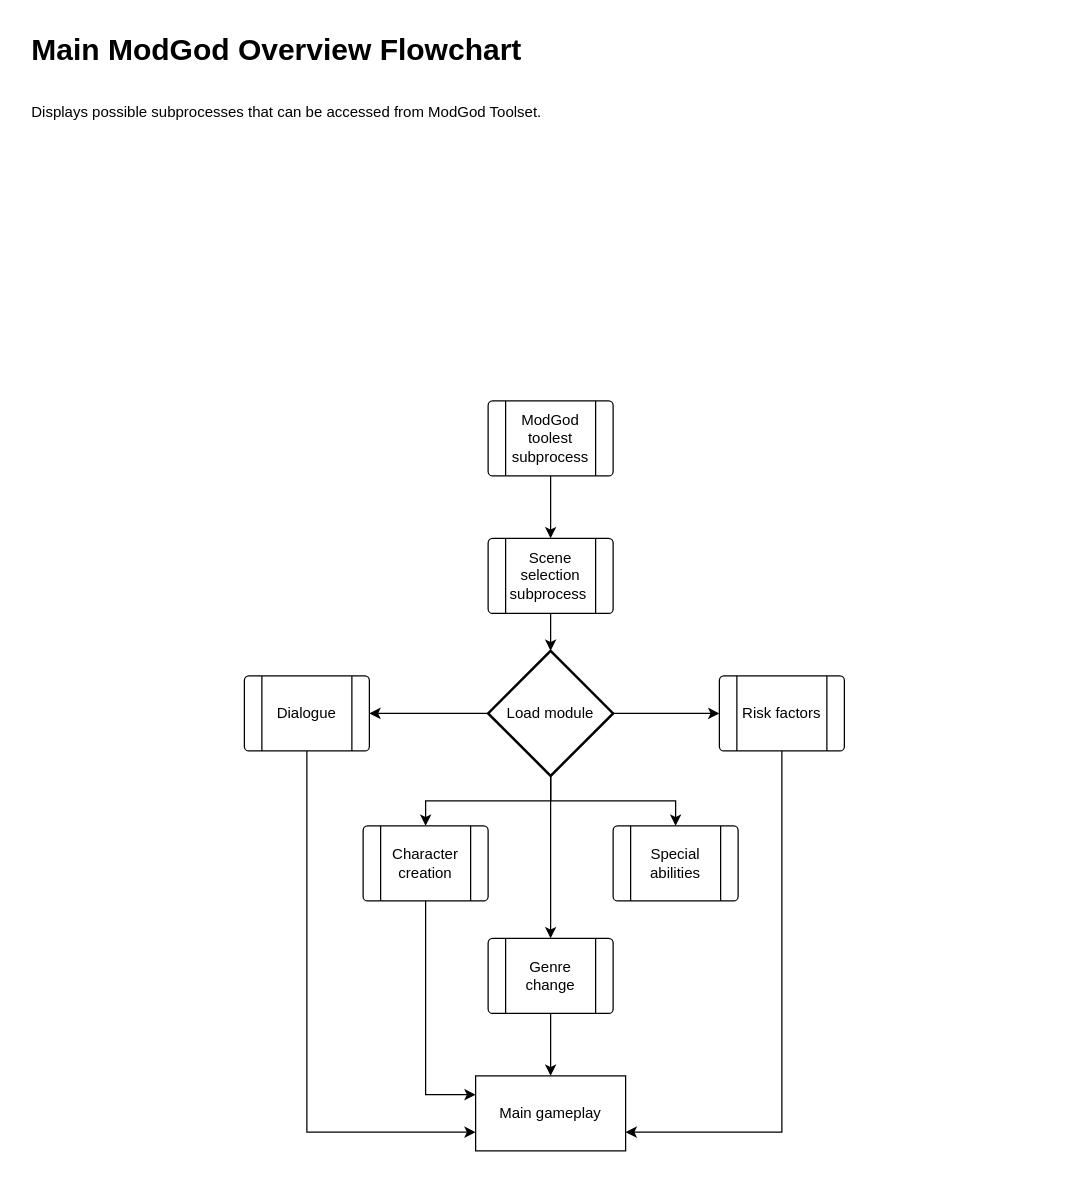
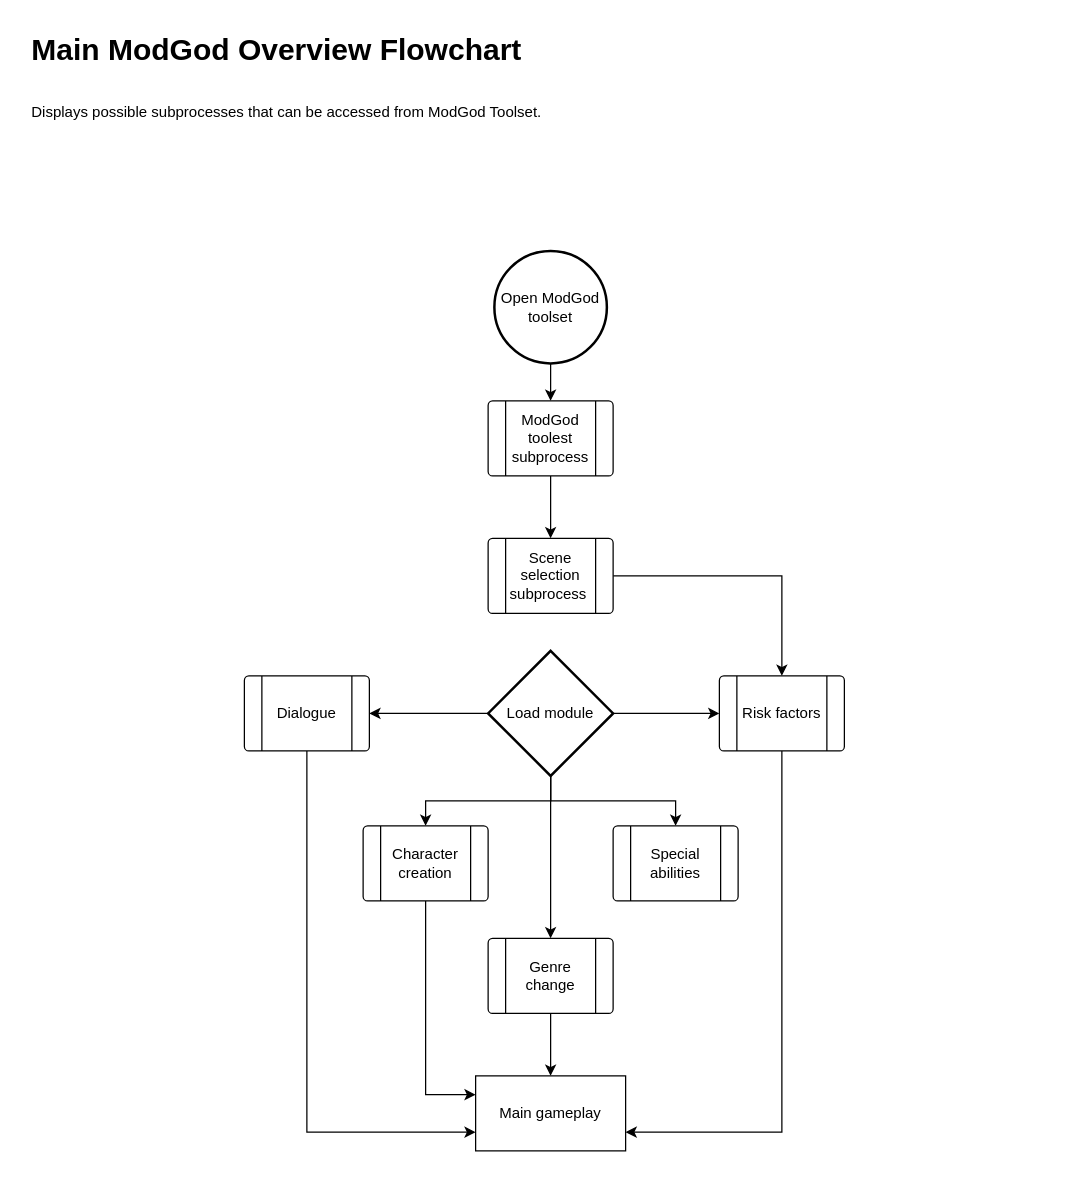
  <mxCell id="0" />
  <mxCell id="1" parent="0" />
+ <mxCell id="2" style="edgeStyle=orthogonalEdgeStyle;rounded=0;orthogonalLoop=1;jettySize=auto;html=1;entryX=0.5;entryY=0;entryDx=0;entryDy=0;" parent="1" source="3" target="5" edge="1"><mxGeometry relative="1" as="geometry" /></mxCell>
+ <mxCell id="3" value="Open ModGod toolset" style="strokeWidth=2;html=1;shape=mxgraph.flowchart.start_2;whiteSpace=wrap;" parent="1" vertex="1"><mxGeometry x="395" y="200" width="90" height="90" as="geometry" /></mxCell>
  <mxCell id="4" style="edgeStyle=orthogonalEdgeStyle;rounded=0;orthogonalLoop=1;jettySize=auto;html=1;entryX=0.5;entryY=0;entryDx=0;entryDy=0;" parent="1" source="5" target="23" edge="1"><mxGeometry relative="1" as="geometry" /></mxCell>
  <mxCell id="5" value="ModGod toolest subprocess" style="verticalLabelPosition=middle;verticalAlign=middle;html=1;shape=process;whiteSpace=wrap;rounded=1;size=0.14;arcSize=6;labelPosition=center;align=center;" parent="1" vertex="1"><mxGeometry x="390" y="320" width="100" height="60" as="geometry" /></mxCell>
  <mxCell id="6" style="edgeStyle=orthogonalEdgeStyle;rounded=0;orthogonalLoop=1;jettySize=auto;html=1;entryX=1;entryY=0.5;entryDx=0;entryDy=0;" parent="1" source="11" target="13" edge="1"><mxGeometry relative="1" as="geometry" /></mxCell>
  <mxCell id="7" style="edgeStyle=orthogonalEdgeStyle;rounded=0;orthogonalLoop=1;jettySize=auto;html=1;entryX=0.5;entryY=0;entryDx=0;entryDy=0;" parent="1" source="11" target="15" edge="1"><mxGeometry relative="1" as="geometry" /></mxCell>
  <mxCell id="8" style="edgeStyle=orthogonalEdgeStyle;rounded=0;orthogonalLoop=1;jettySize=auto;html=1;entryX=0;entryY=0.5;entryDx=0;entryDy=0;" parent="1" source="11" target="17" edge="1"><mxGeometry relative="1" as="geometry" /></mxCell>
  <mxCell id="9" style="edgeStyle=orthogonalEdgeStyle;rounded=0;orthogonalLoop=1;jettySize=auto;html=1;entryX=0.5;entryY=0;entryDx=0;entryDy=0;" parent="1" source="11" target="18" edge="1"><mxGeometry relative="1" as="geometry" /></mxCell>
  <mxCell id="10" style="edgeStyle=orthogonalEdgeStyle;rounded=0;orthogonalLoop=1;jettySize=auto;html=1;entryX=0.5;entryY=0;entryDx=0;entryDy=0;" parent="1" source="11" target="20" edge="1"><mxGeometry relative="1" as="geometry" /></mxCell>
  <mxCell id="11" value="Load module" style="strokeWidth=2;html=1;shape=mxgraph.flowchart.decision;whiteSpace=wrap;" parent="1" vertex="1"><mxGeometry x="390" y="520" width="100" height="100" as="geometry" /></mxCell>
  <mxCell id="12" style="edgeStyle=orthogonalEdgeStyle;rounded=0;orthogonalLoop=1;jettySize=auto;html=1;entryX=0;entryY=0.75;entryDx=0;entryDy=0;" parent="1" source="13" target="21" edge="1"><mxGeometry relative="1" as="geometry"><Array as="points"><mxPoint x="245" y="905" /></Array></mxGeometry></mxCell>
  <mxCell id="13" value="Dialogue" style="verticalLabelPosition=middle;verticalAlign=middle;html=1;shape=process;whiteSpace=wrap;rounded=1;size=0.14;arcSize=6;labelPosition=center;align=center;" parent="1" vertex="1"><mxGeometry x="195" y="540" width="100" height="60" as="geometry" /></mxCell>
  <mxCell id="14" style="edgeStyle=orthogonalEdgeStyle;rounded=0;orthogonalLoop=1;jettySize=auto;html=1;entryX=0;entryY=0.25;entryDx=0;entryDy=0;" parent="1" source="15" target="21" edge="1"><mxGeometry relative="1" as="geometry" /></mxCell>
  <mxCell id="15" value="Character creation" style="verticalLabelPosition=middle;verticalAlign=middle;html=1;shape=process;whiteSpace=wrap;rounded=1;size=0.14;arcSize=6;labelPosition=center;align=center;" parent="1" vertex="1"><mxGeometry x="290" y="660" width="100" height="60" as="geometry" /></mxCell>
  <mxCell id="16" style="edgeStyle=orthogonalEdgeStyle;rounded=0;orthogonalLoop=1;jettySize=auto;html=1;entryX=1;entryY=0.75;entryDx=0;entryDy=0;" parent="1" source="17" target="21" edge="1"><mxGeometry relative="1" as="geometry"><Array as="points"><mxPoint x="625" y="905" /></Array></mxGeometry></mxCell>
  <mxCell id="17" value="Risk factors" style="verticalLabelPosition=middle;verticalAlign=middle;html=1;shape=process;whiteSpace=wrap;rounded=1;size=0.14;arcSize=6;labelPosition=center;align=center;" parent="1" vertex="1"><mxGeometry x="575" y="540" width="100" height="60" as="geometry" /></mxCell>
  <mxCell id="18" value="Special abilities" style="verticalLabelPosition=middle;verticalAlign=middle;html=1;shape=process;whiteSpace=wrap;rounded=1;size=0.14;arcSize=6;labelPosition=center;align=center;" parent="1" vertex="1"><mxGeometry x="490" y="660" width="100" height="60" as="geometry" /></mxCell>
  <mxCell id="19" style="edgeStyle=orthogonalEdgeStyle;rounded=0;orthogonalLoop=1;jettySize=auto;html=1;entryX=0.5;entryY=0;entryDx=0;entryDy=0;" parent="1" source="20" target="21" edge="1"><mxGeometry relative="1" as="geometry" /></mxCell>
  <mxCell id="20" value="Genre change" style="verticalLabelPosition=middle;verticalAlign=middle;html=1;shape=process;whiteSpace=wrap;rounded=1;size=0.14;arcSize=6;labelPosition=center;align=center;" parent="1" vertex="1"><mxGeometry x="390" y="750" width="100" height="60" as="geometry" /></mxCell>
  <mxCell id="21" value="Main gameplay" style="rounded=0;whiteSpace=wrap;html=1;" parent="1" vertex="1"><mxGeometry x="380" y="860" width="120" height="60" as="geometry" /></mxCell>
- <mxCell id="22" style="edgeStyle=orthogonalEdgeStyle;rounded=0;orthogonalLoop=1;jettySize=auto;html=1;entryX=0.5;entryY=0;entryDx=0;entryDy=0;entryPerimeter=0;" parent="1" source="23" target="11" edge="1"><mxGeometry relative="1" as="geometry" /></mxCell>
+ <mxCell id="22" style="edgeStyle=orthogonalEdgeStyle;rounded=0;orthogonalLoop=1;jettySize=auto;html=1;" parent="1" source="23" target="17" edge="1"><mxGeometry relative="1" as="geometry" /></mxCell>
  <mxCell id="23" value="Scene selection subprocess&amp;nbsp;" style="verticalLabelPosition=middle;verticalAlign=middle;html=1;shape=process;whiteSpace=wrap;rounded=1;size=0.14;arcSize=6;labelPosition=center;align=center;" parent="1" vertex="1"><mxGeometry x="390" y="430" width="100" height="60" as="geometry" /></mxCell>
  <mxCell id="24" value="&lt;h1&gt;&lt;span style=&quot;background-color: initial;&quot;&gt;Main ModGod Overview Flowchart&lt;/span&gt;&lt;/h1&gt;&lt;h1&gt;&lt;span style=&quot;background-color: initial; font-size: 12px; font-weight: normal;&quot;&gt;Displays possible subprocesses that can be accessed from ModGod Toolset.&lt;/span&gt;&lt;br&gt;&lt;/h1&gt;" style="text;html=1;strokeColor=none;fillColor=none;spacing=5;spacingTop=-20;whiteSpace=wrap;overflow=hidden;rounded=0;" vertex="1" parent="1"><mxGeometry x="20" y="20" width="830" height="120" as="geometry" /></mxCell>
